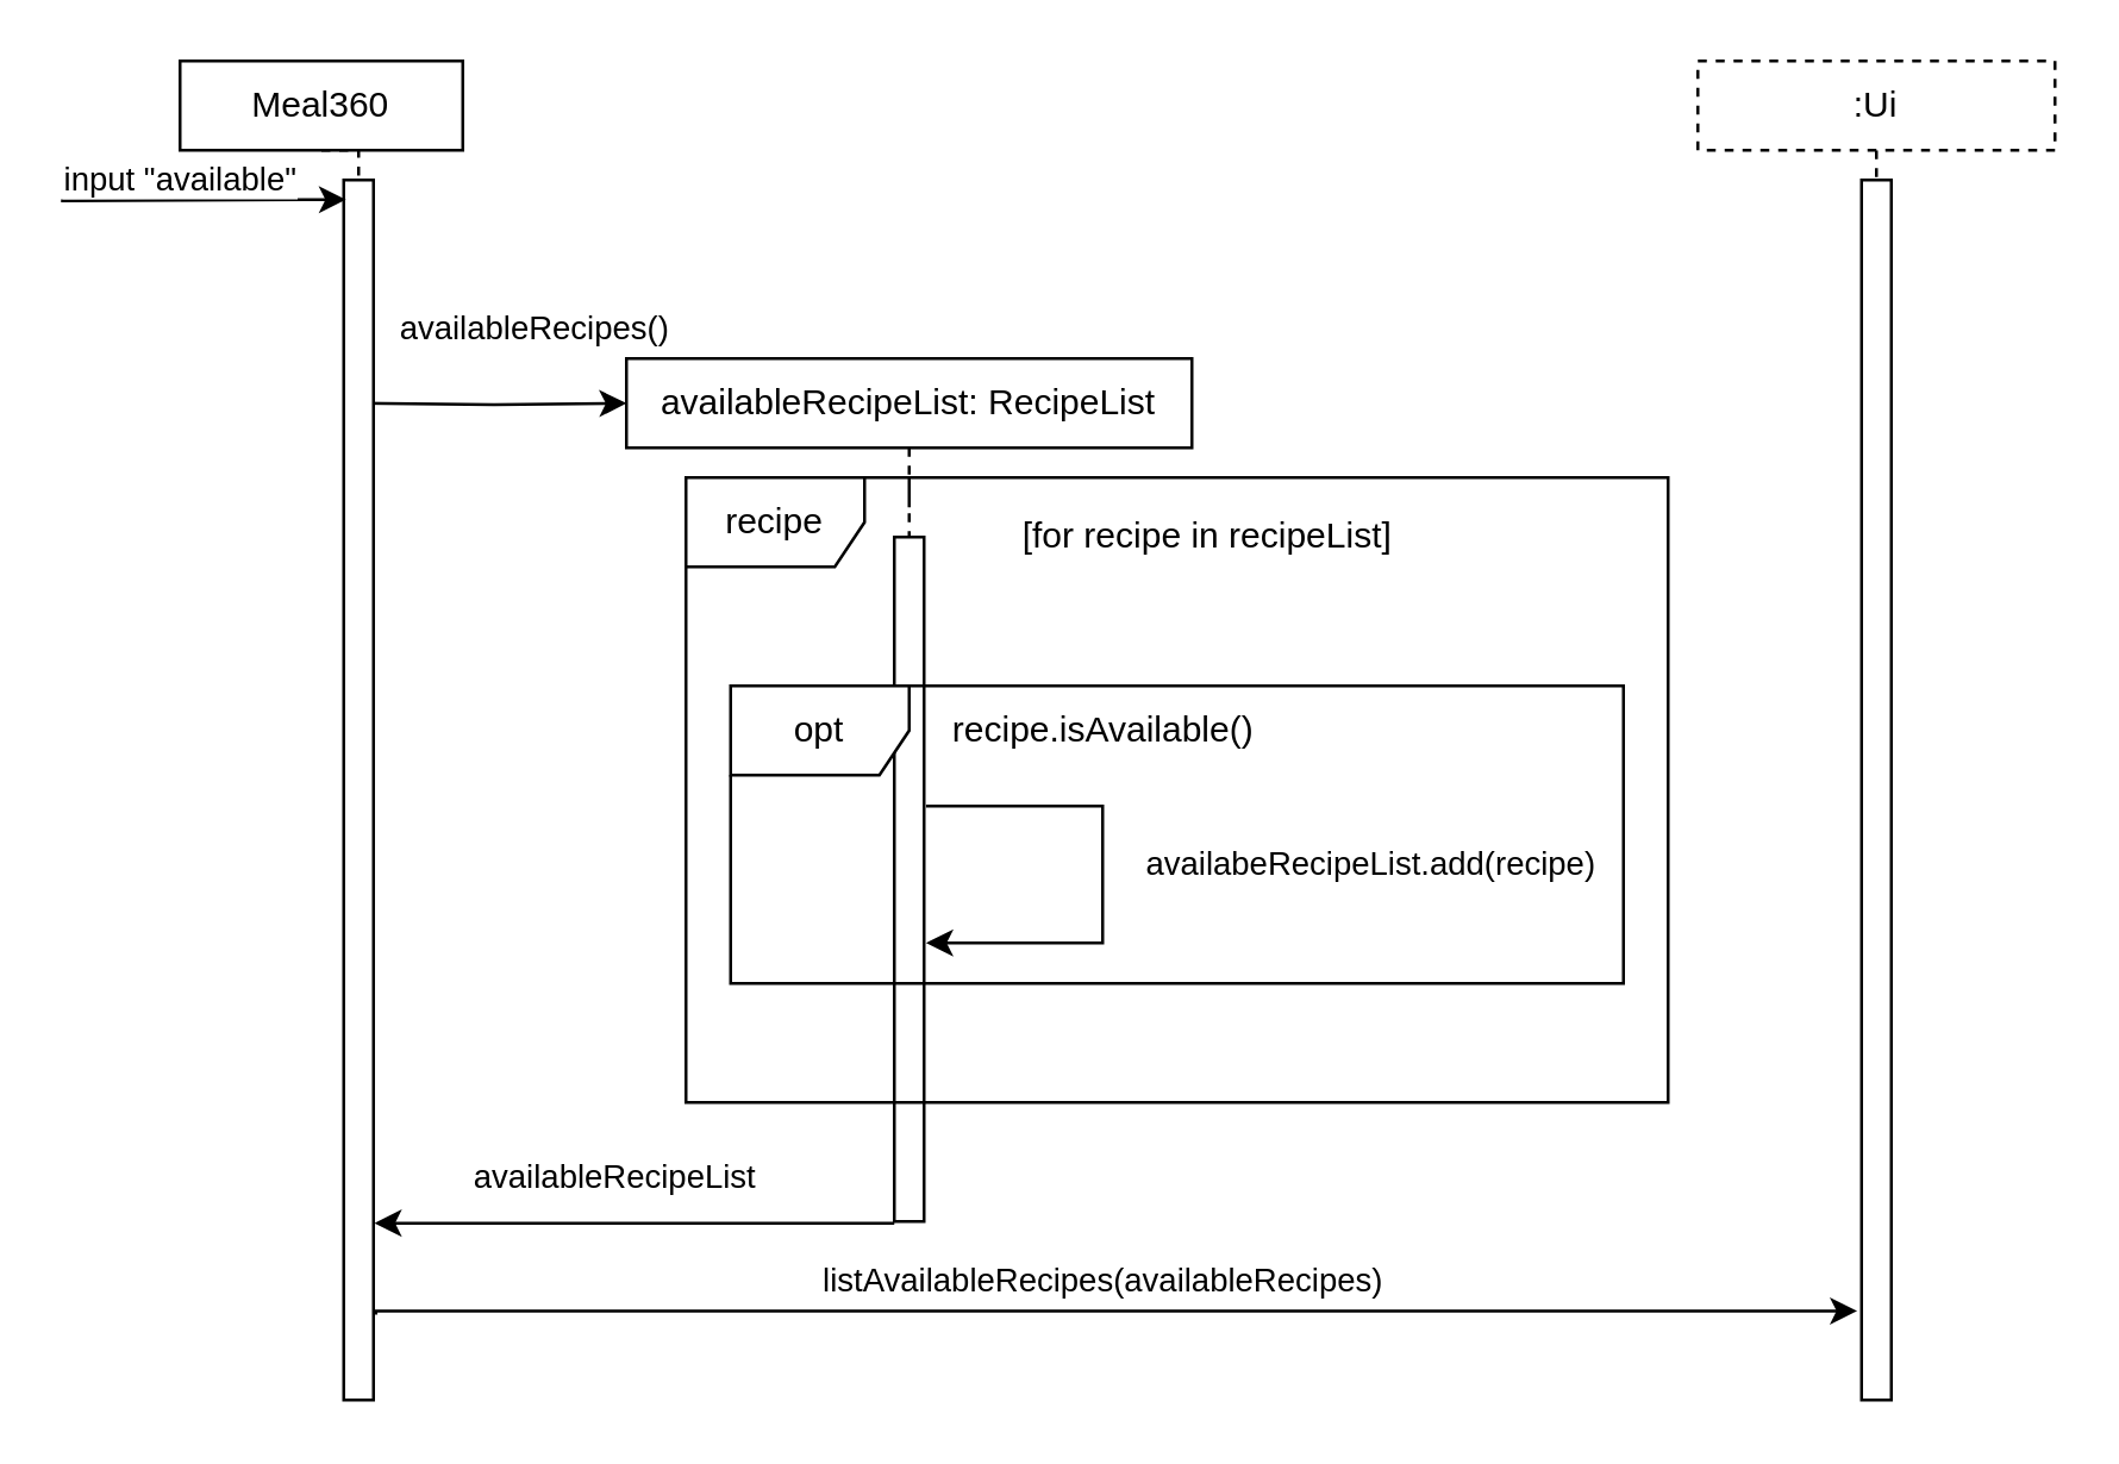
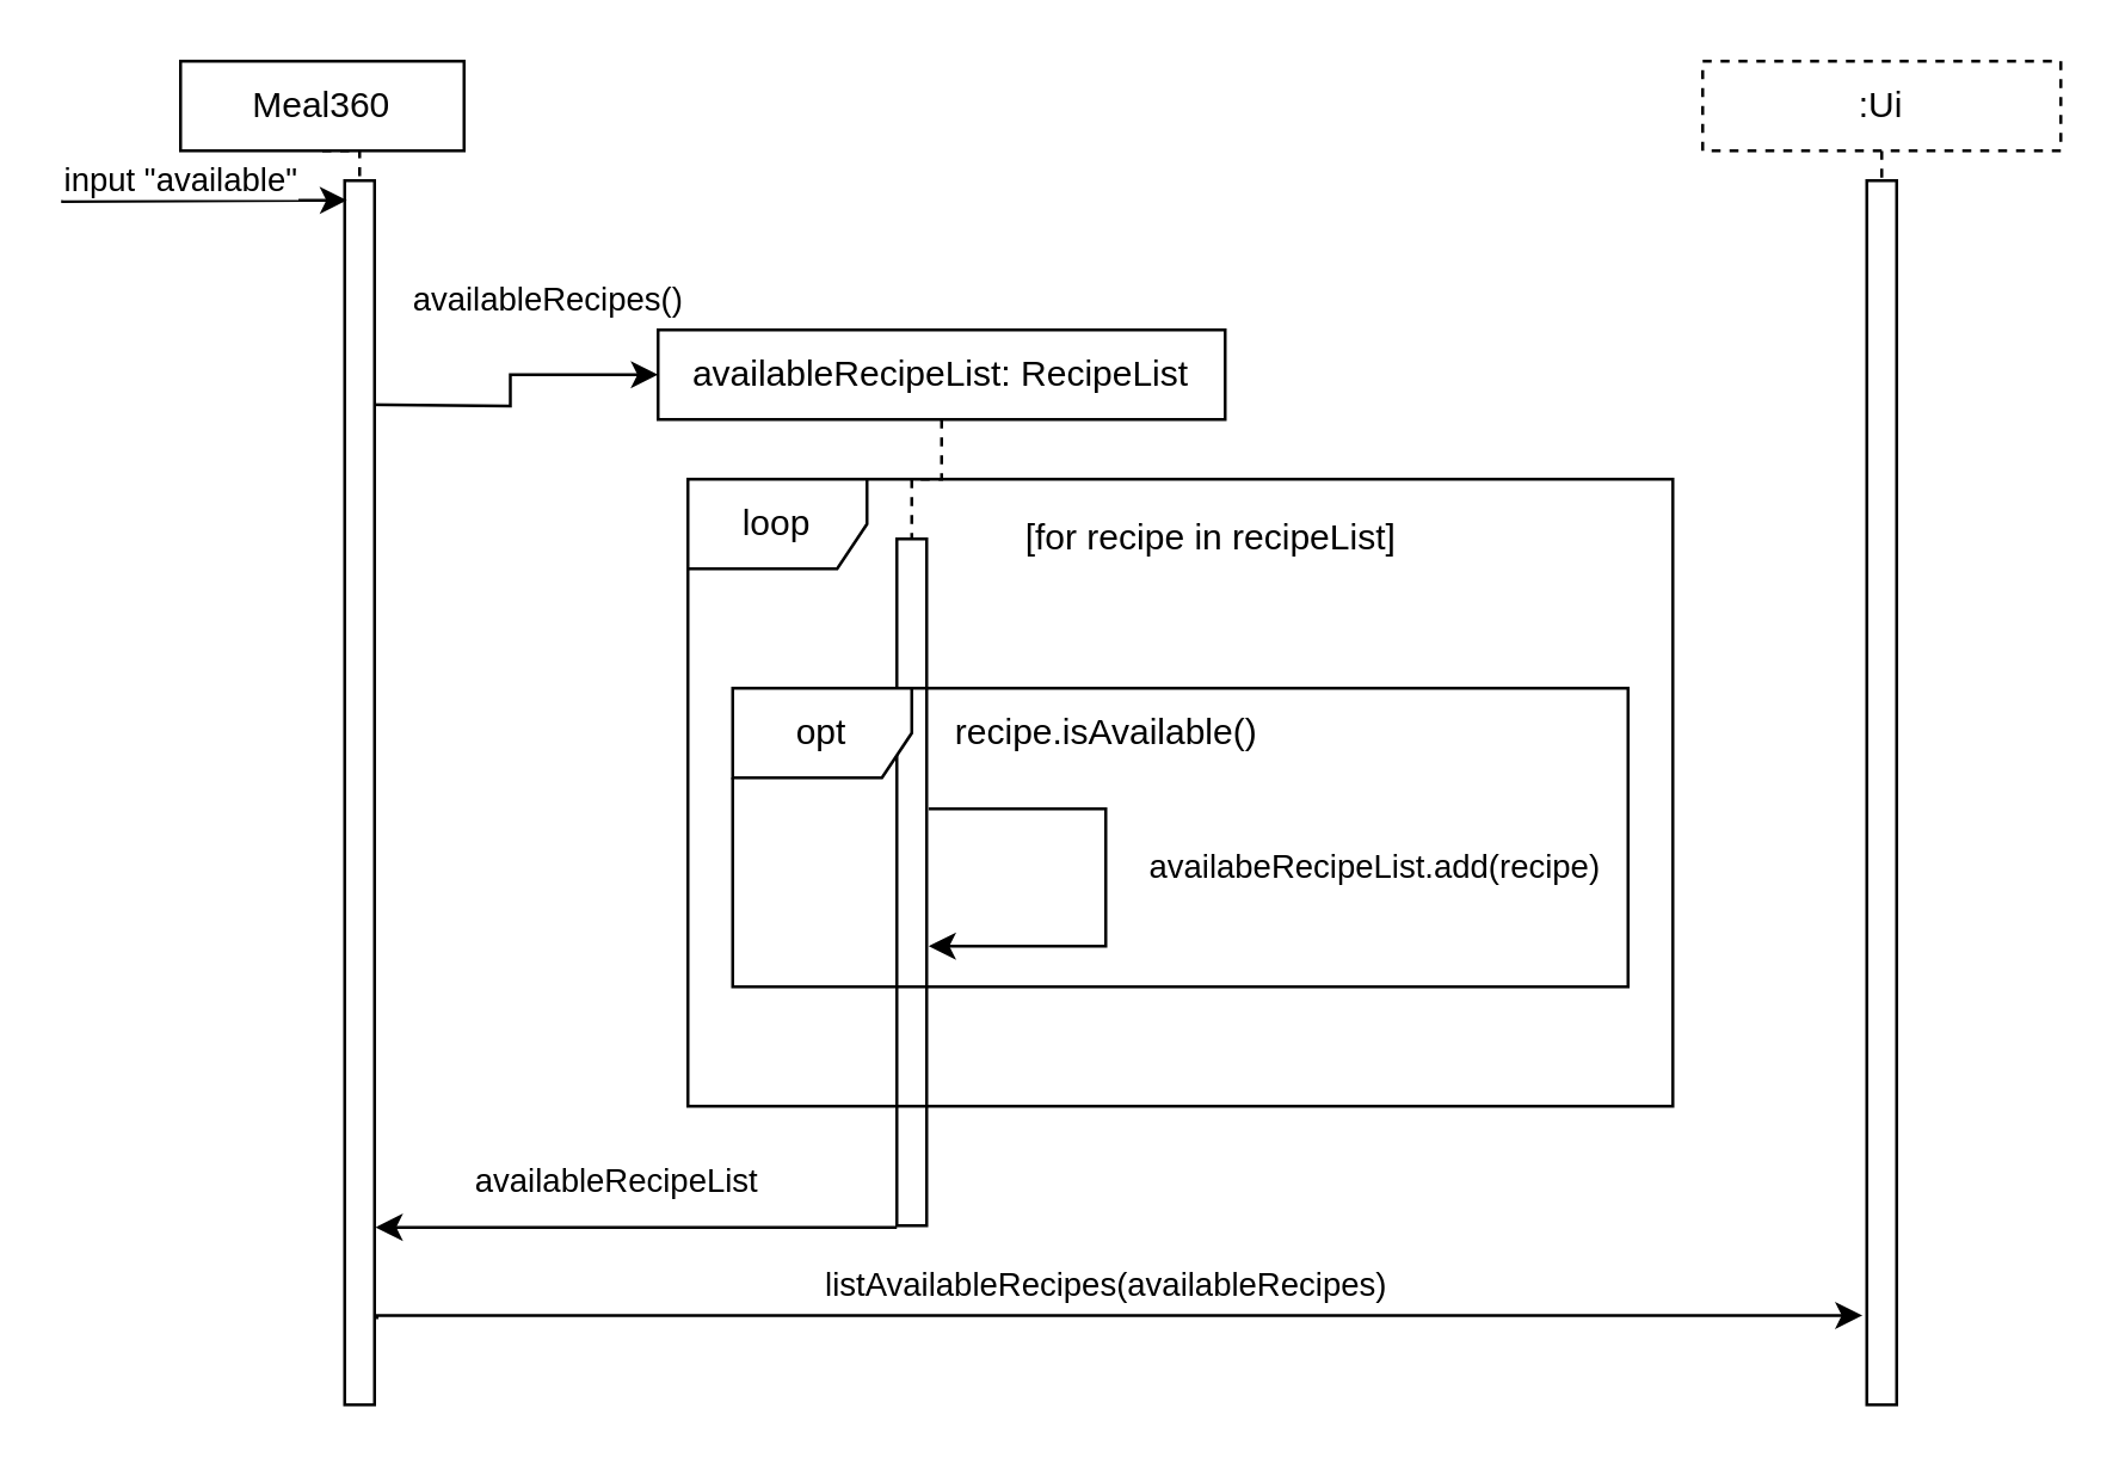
  <mxCell id="0" />
  <mxCell id="1" parent="0" />
  <mxCell id="2" style="edgeStyle=orthogonalEdgeStyle;rounded=0;orthogonalLoop=1;jettySize=auto;html=1;exitX=0.5;exitY=1;exitDx=0;exitDy=0;entryX=0.5;entryY=0;entryDx=0;entryDy=0;endArrow=none;endFill=0;dashed=1;" parent="1" source="3" target="6" edge="1"><mxGeometry relative="1" as="geometry" /></mxCell>
  <mxCell id="3" value="Meal360" style="rounded=0;whiteSpace=wrap;html=1;" parent="1" vertex="1"><mxGeometry x="60" y="20" width="95" height="30" as="geometry" /></mxCell>
  <mxCell id="4" value="availableRecipes()" style="edgeStyle=orthogonalEdgeStyle;rounded=0;orthogonalLoop=1;jettySize=auto;html=1;entryX=0;entryY=0.5;entryDx=0;entryDy=0;" parent="1" target="11" edge="1"><mxGeometry x="0.333" y="25" relative="1" as="geometry"><mxPoint x="120" y="135" as="sourcePoint" /><mxPoint as="offset" /></mxGeometry></mxCell>
  <mxCell id="5" value="listAvailableRecipes(availableRecipes)" style="edgeStyle=orthogonalEdgeStyle;rounded=0;orthogonalLoop=1;jettySize=auto;html=1;exitX=1.084;exitY=0.93;exitDx=0;exitDy=0;exitPerimeter=0;entryX=-0.147;entryY=0.927;entryDx=0;entryDy=0;entryPerimeter=0;" parent="1" source="6" target="19" edge="1"><mxGeometry x="-0.016" y="10" relative="1" as="geometry"><mxPoint x="600" y="438" as="targetPoint" /><Array as="points"><mxPoint x="126" y="440" /></Array><mxPoint as="offset" /></mxGeometry></mxCell>
  <mxCell id="6" value="" style="rounded=0;whiteSpace=wrap;html=1;" parent="1" vertex="1"><mxGeometry x="115" y="60" width="10" height="410" as="geometry" /></mxCell>
  <mxCell id="7" value="availableRecipeList" style="edgeStyle=orthogonalEdgeStyle;rounded=0;orthogonalLoop=1;jettySize=auto;html=1;exitX=0;exitY=1;exitDx=0;exitDy=0;entryX=1.033;entryY=0.855;entryDx=0;entryDy=0;entryPerimeter=0;" parent="1" source="8" target="6" edge="1"><mxGeometry x="0.071" y="-16" relative="1" as="geometry"><mxPoint x="150" y="300" as="targetPoint" /><Array as="points"><mxPoint x="125" y="410" /></Array><mxPoint as="offset" /></mxGeometry></mxCell>
  <mxCell id="8" value="" style="rounded=0;whiteSpace=wrap;html=1;" parent="1" vertex="1"><mxGeometry x="300" y="180" width="10" height="230" as="geometry" /></mxCell>
  <mxCell id="9" value="input &quot;available&quot;" style="endArrow=classic;html=1;rounded=0;entryX=0.077;entryY=0.016;entryDx=0;entryDy=0;entryPerimeter=0;" parent="1" target="6" edge="1"><mxGeometry x="-0.164" y="7" width="50" height="50" relative="1" as="geometry"><mxPoint x="20" y="67" as="sourcePoint" /><mxPoint x="110" y="70" as="targetPoint" /><mxPoint as="offset" /></mxGeometry></mxCell>
  <mxCell id="10" value="" style="edgeStyle=orthogonalEdgeStyle;rounded=0;orthogonalLoop=1;jettySize=auto;html=1;endArrow=none;endFill=0;dashed=1;" parent="1" source="11" target="8" edge="1"><mxGeometry relative="1" as="geometry" /></mxCell>
- <mxCell id="11" value="availableRecipeList: RecipeList" style="rounded=0;whiteSpace=wrap;html=1;" parent="1" vertex="1"><mxGeometry x="210" y="120" width="190" height="30" as="geometry" /></mxCell>
+ <mxCell id="11" value="availableRecipeList: RecipeList" style="rounded=0;whiteSpace=wrap;html=1;" parent="1" vertex="1"><mxGeometry x="220" y="110" width="190" height="30" as="geometry" /></mxCell>
  <mxCell id="12" value="opt" style="shape=umlFrame;whiteSpace=wrap;html=1;pointerEvents=0;" parent="1" vertex="1"><mxGeometry x="245" y="230" width="300" height="100" as="geometry" /></mxCell>
  <mxCell id="13" value="recipe.isAvailable()" style="text;html=1;align=center;verticalAlign=middle;resizable=0;points=[];autosize=1;strokeColor=none;fillColor=none;" parent="1" vertex="1"><mxGeometry x="310" y="230" width="120" height="30" as="geometry" /></mxCell>
- <mxCell id="14" value="recipe" style="shape=umlFrame;whiteSpace=wrap;html=1;pointerEvents=0;" parent="1" vertex="1"><mxGeometry x="230" y="160" width="330" height="210" as="geometry" /></mxCell>
+ <mxCell id="14" value="loop" style="shape=umlFrame;whiteSpace=wrap;html=1;pointerEvents=0;" parent="1" vertex="1"><mxGeometry x="230" y="160" width="330" height="210" as="geometry" /></mxCell>
  <mxCell id="15" value="[for recipe in recipeList]" style="text;html=1;align=center;verticalAlign=middle;resizable=0;points=[];autosize=1;strokeColor=none;fillColor=none;" parent="1" vertex="1"><mxGeometry x="330" y="165" width="150" height="30" as="geometry" /></mxCell>
  <mxCell id="16" value="availabeRecipeList.add(recipe)" style="edgeStyle=orthogonalEdgeStyle;rounded=0;orthogonalLoop=1;jettySize=auto;html=1;exitX=1.067;exitY=0.393;exitDx=0;exitDy=0;entryX=1.067;entryY=0.593;entryDx=0;entryDy=0;entryPerimeter=0;exitPerimeter=0;" parent="1" source="8" target="8" edge="1"><mxGeometry x="-0.042" y="90" relative="1" as="geometry"><Array as="points"><mxPoint x="370" y="270" /><mxPoint x="370" y="316" /></Array><mxPoint as="offset" /></mxGeometry></mxCell>
  <mxCell id="17" style="edgeStyle=orthogonalEdgeStyle;rounded=0;orthogonalLoop=1;jettySize=auto;html=1;exitX=0.5;exitY=1;exitDx=0;exitDy=0;entryX=0.5;entryY=0;entryDx=0;entryDy=0;dashed=1;endArrow=none;endFill=0;" parent="1" source="18" target="19" edge="1"><mxGeometry relative="1" as="geometry" /></mxCell>
  <mxCell id="18" value=":Ui" style="rounded=0;whiteSpace=wrap;html=1;dashed=1;" parent="1" vertex="1"><mxGeometry x="570" y="20" width="120" height="30" as="geometry" /></mxCell>
  <mxCell id="19" value="" style="rounded=0;whiteSpace=wrap;html=1;" parent="1" vertex="1"><mxGeometry x="625" y="60" width="10" height="410" as="geometry" /></mxCell>
